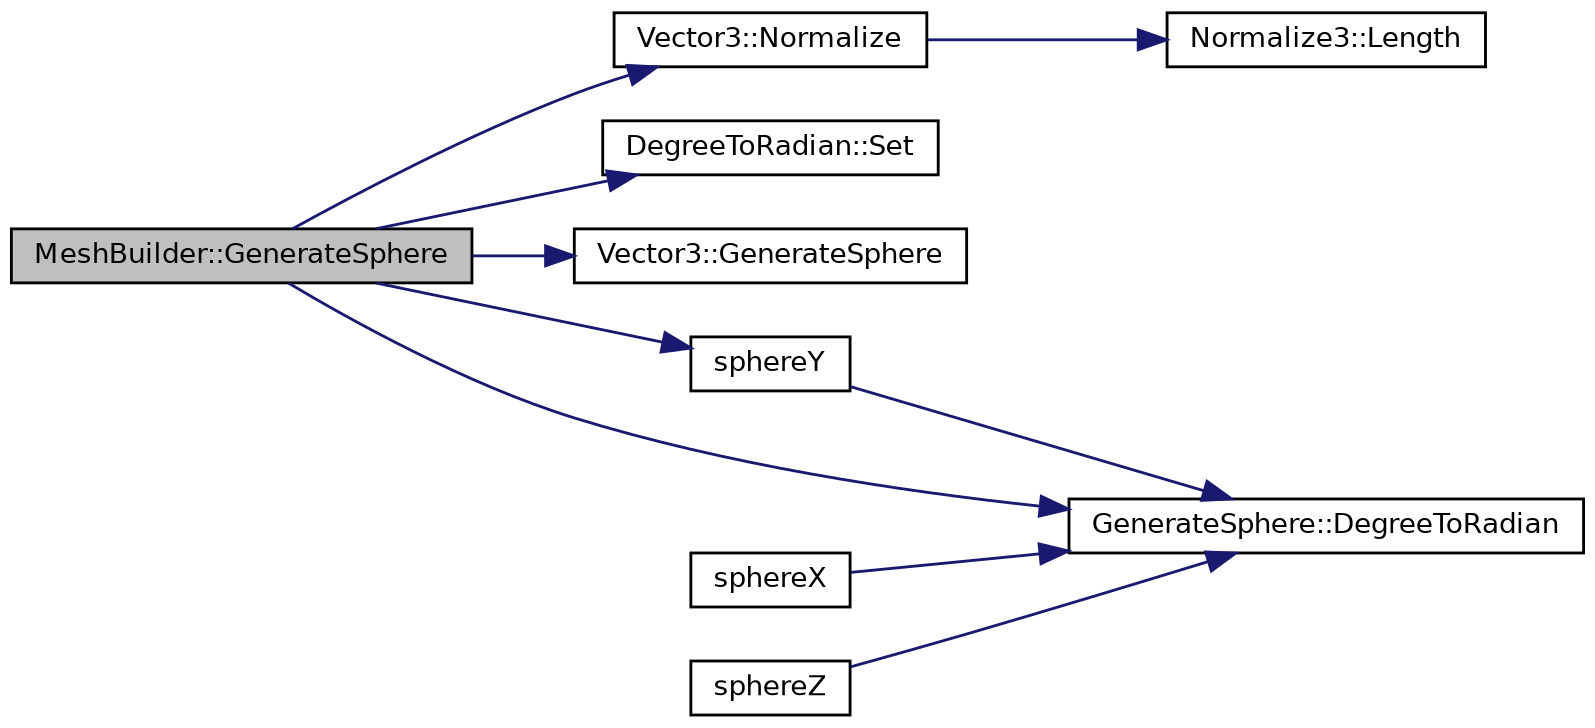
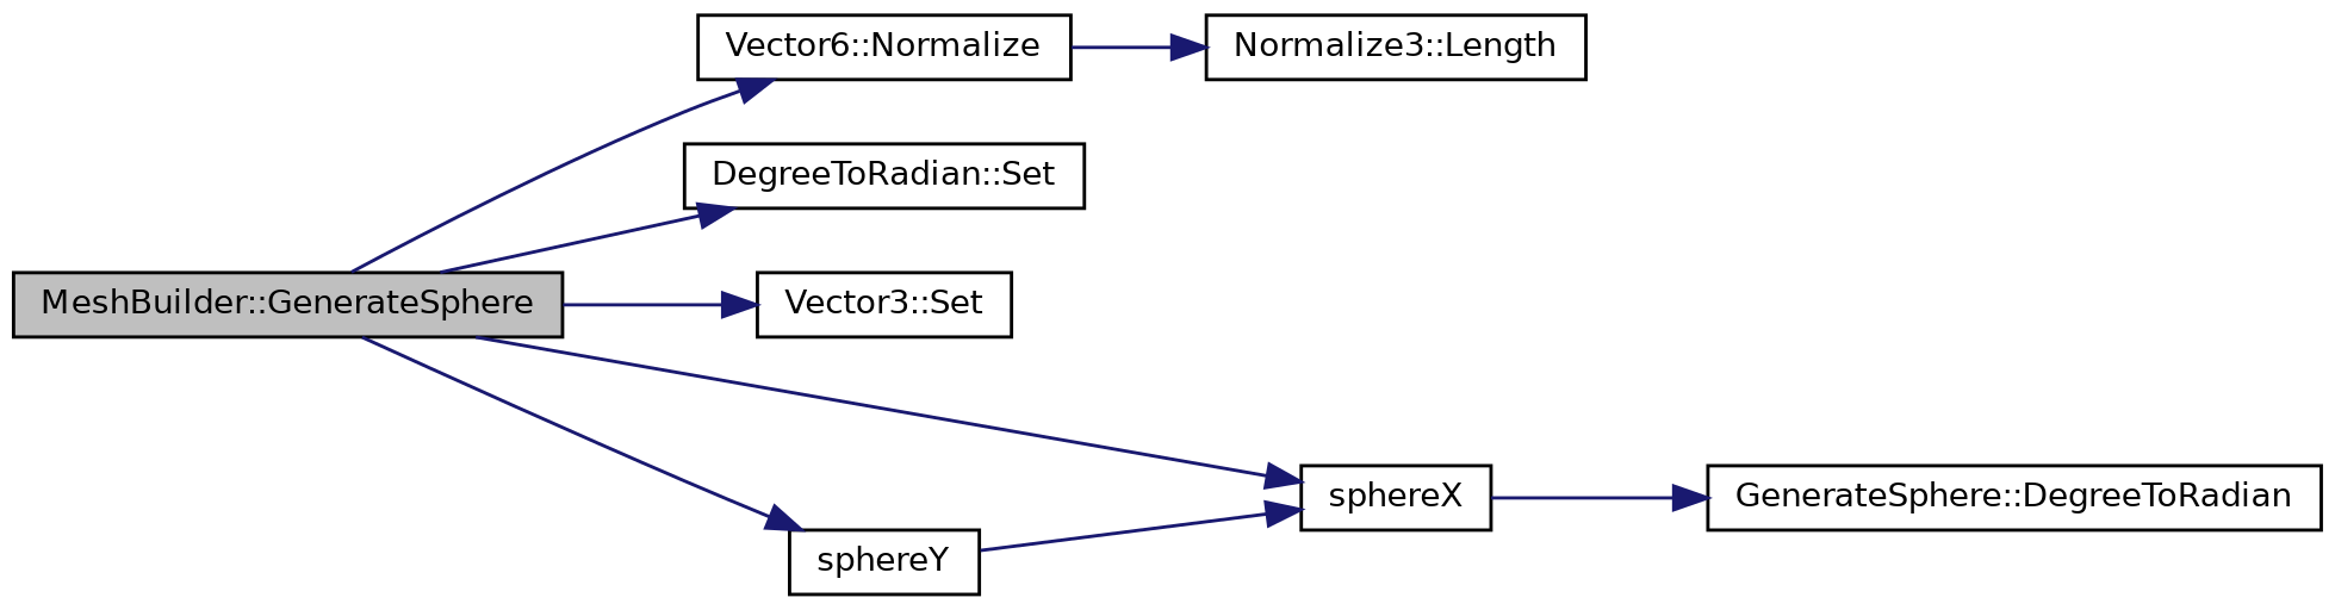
  digraph {
    rankdir=LR
    node [color=black fontname=Helvetica fontsize=10 shape=record]
    edge [color=midnightblue fontname=Helvetica fontsize=10 labelfontname=Helvetica labelfontsize=10 style=solid]
    n1 [fillcolor=grey75 fontcolor=black height=0.2 label="MeshBuilder::GenerateSphere" style=filled width=0.4]
-   n2 [height=0.2 label="Vector3::Normalize" width=0.4]
+   n2 [height=0.2 label="Vector6::Normalize" width=0.4]
    n3 [height=0.2 label="DegreeToRadian::Set" width=0.4]
-   n4 [height=0.2 label="Vector3::GenerateSphere" width=0.4]
+   n4 [height=0.2 label="Vector3::Set" width=0.4]
    n5 [height=0.2 label=sphereX width=0.4]
    n6 [height=0.2 label=sphereY width=0.4]
    n7 [height=0.2 label="Normalize3::Length" width=0.4]
    n8 [height=0.2 label="GenerateSphere::DegreeToRadian" width=0.4]
-   n9 [height=0.2 label=sphereZ width=0.4]
    n1 -> n2
    n1 -> n3
    n1 -> n4
-   n1 -> n8
+   n1 -> n5
    n1 -> n6
    n2 -> n7
    n5 -> n8
-   n6 -> n8
-   n9 -> n8
+   n6 -> n5
  }
